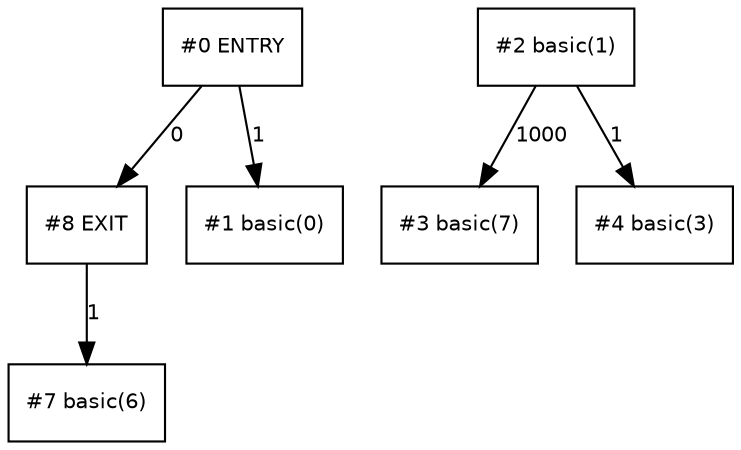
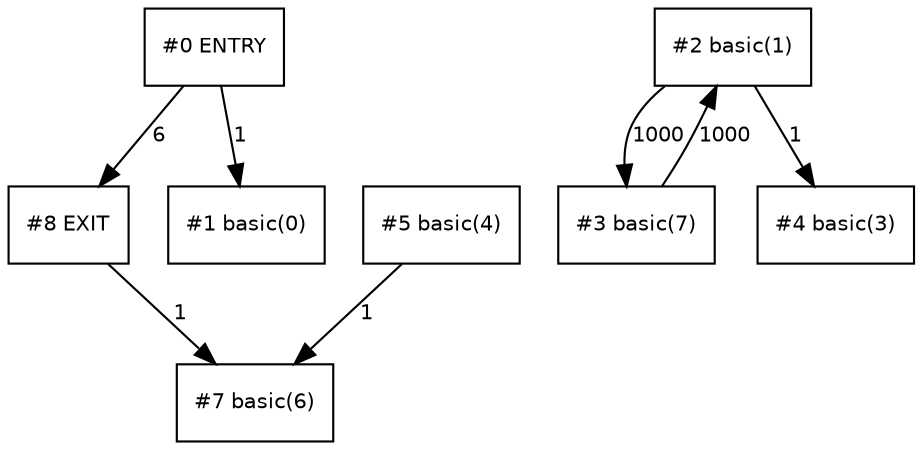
  digraph {
    fontname="DejaVu Sans"
    node [fontname="DejaVu Sans" fontsize=10 shape=box]
    edge [fontname="DejaVu Sans" fontsize=10]
    n1 [label="#0 ENTRY"]
    n2 [label="#8 EXIT"]
    n3 [label="#1 basic(0)"]
    n4 [label="#7 basic(6)"]
    n5 [label="#2 basic(1)"]
    n6 [label="#3 basic(7)"]
    n7 [label="#4 basic(3)"]
-   n1 -> n2 [label=0]
+   n8 [label="#5 basic(4)"]
+   n1 -> n2 [label=6]
    n1 -> n3 [label=1]
    n2 -> n4 [label=1]
    n5 -> n6 [label=1000]
    n5 -> n7 [label=1]
+   n6 -> n5 [label=1000]
+   n8 -> n4 [label=1]
  }
